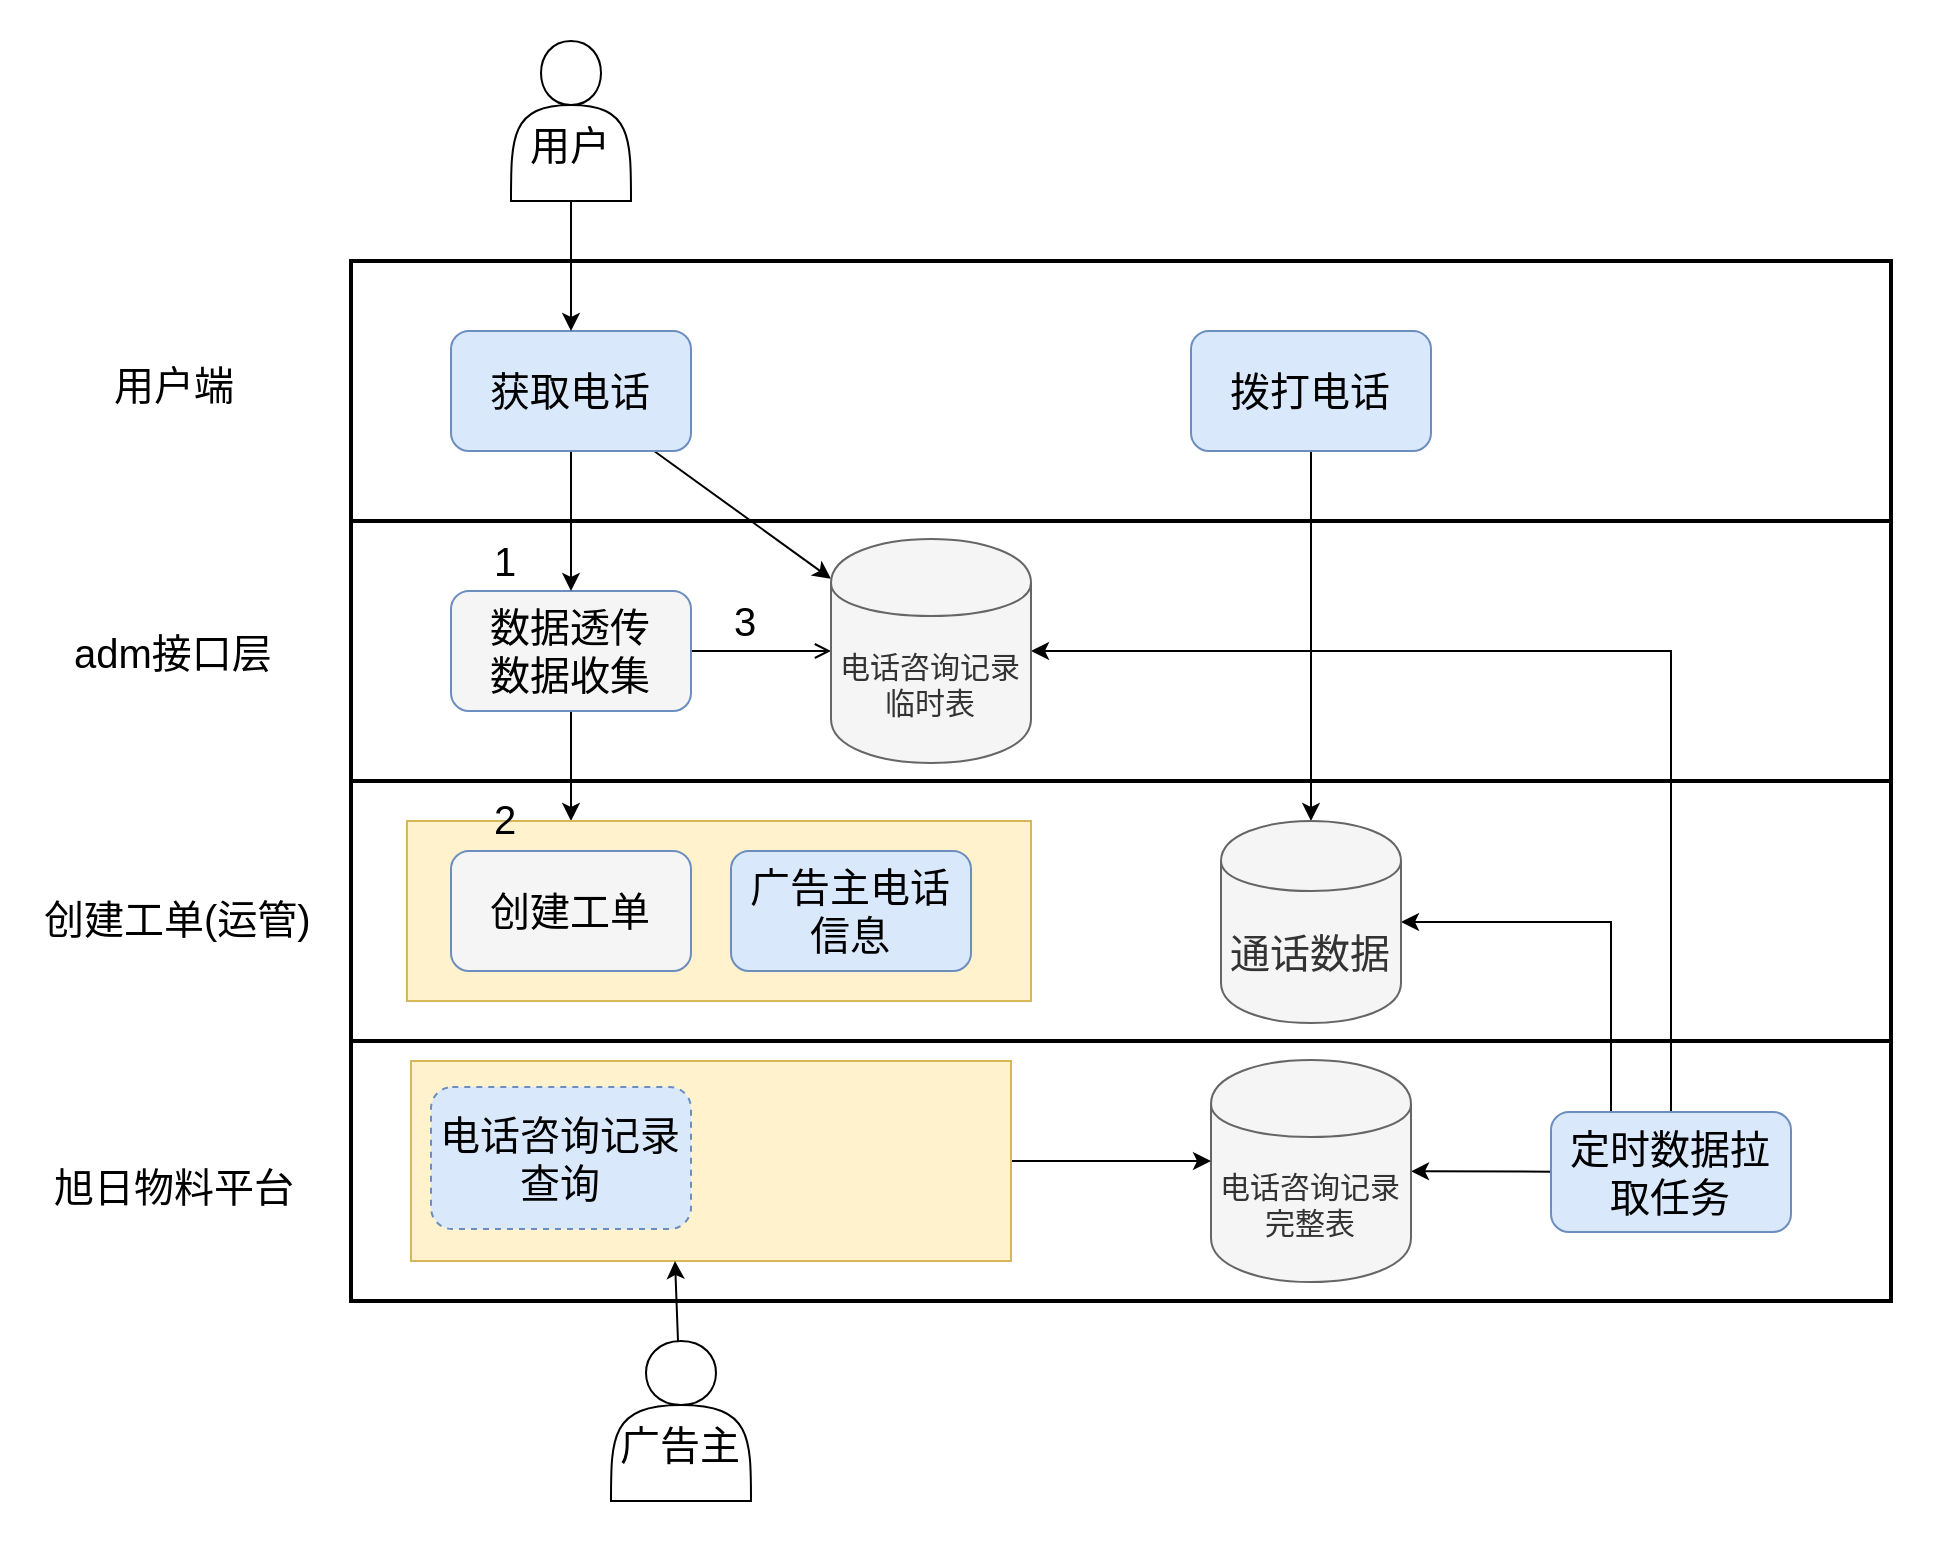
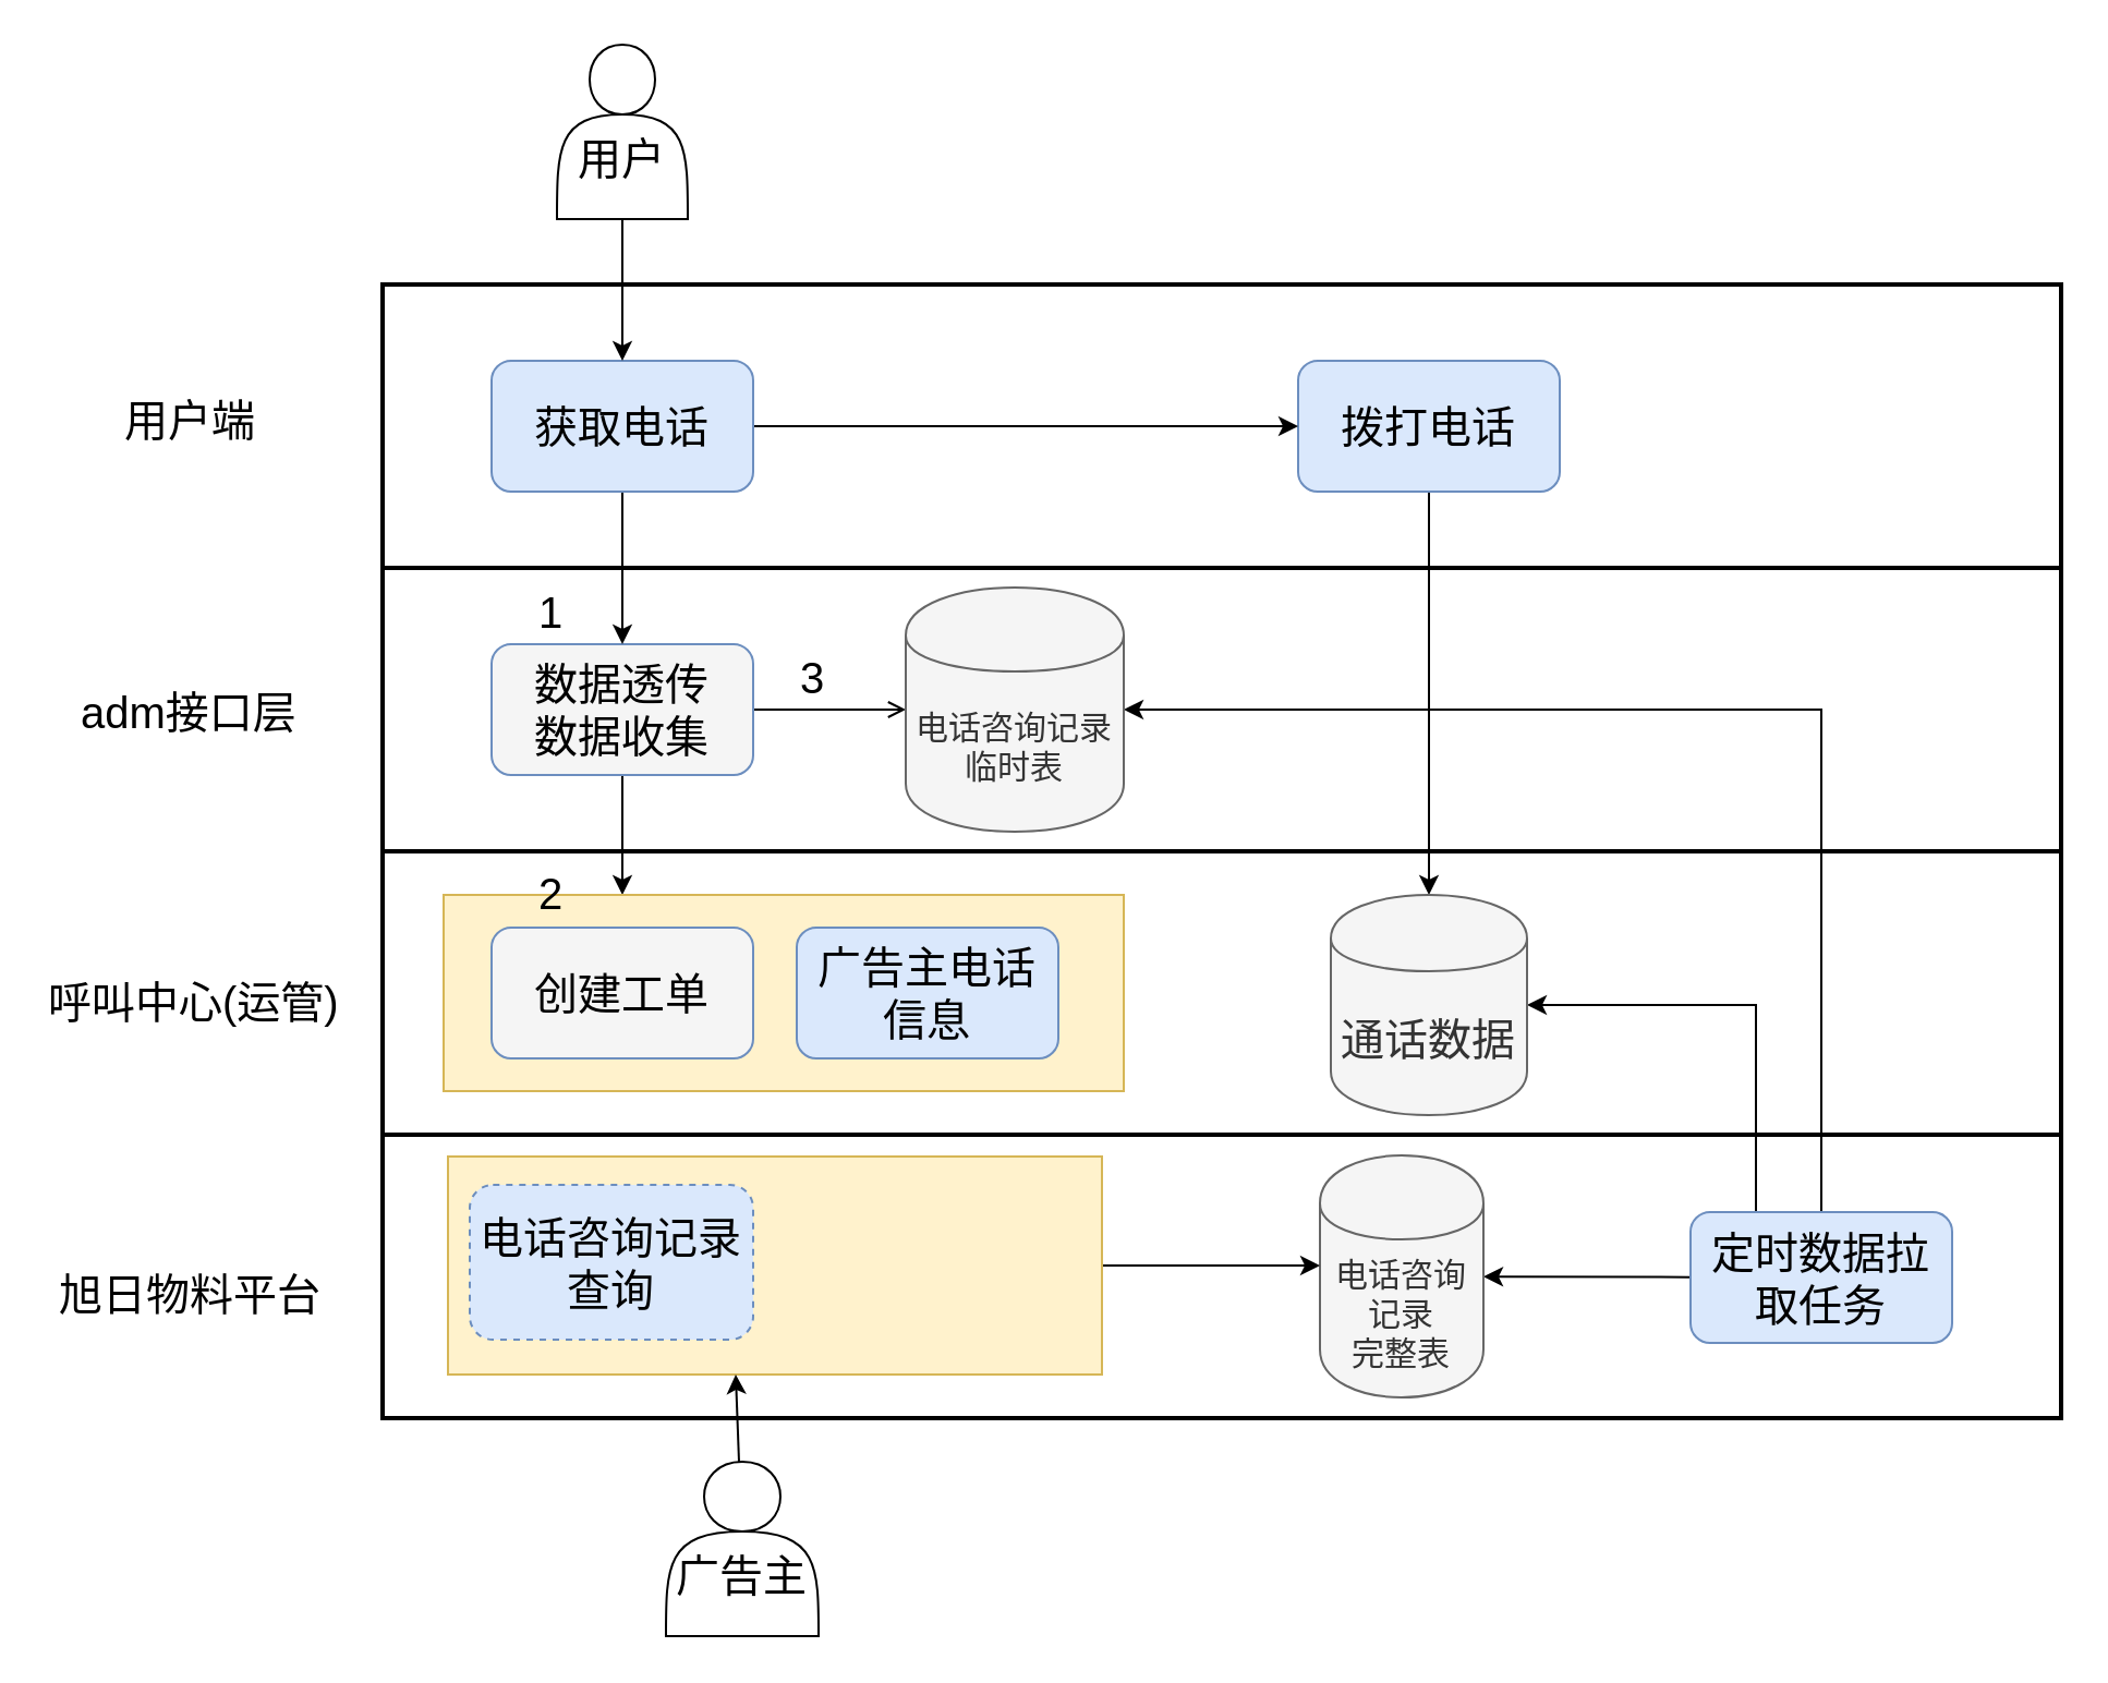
  <mxCell id="0" />
  <mxCell id="1" parent="0" />
  <mxCell id="2" value="" style="rounded=0;whiteSpace=wrap;html=1;gradientColor=none;strokeColor=#000000;strokeWidth=2;" vertex="1" parent="1"><mxGeometry x="175" y="130" width="770" height="130" as="geometry" /></mxCell>
  <mxCell id="3" value="" style="rounded=0;whiteSpace=wrap;html=1;gradientColor=none;strokeColor=#000000;strokeWidth=2;" vertex="1" parent="1"><mxGeometry x="175" y="260" width="770" height="130" as="geometry" /></mxCell>
  <mxCell id="4" value="" style="rounded=0;whiteSpace=wrap;html=1;gradientColor=none;strokeColor=#000000;strokeWidth=2;" vertex="1" parent="1"><mxGeometry x="175" y="390" width="770" height="130" as="geometry" /></mxCell>
  <mxCell id="5" value="" style="rounded=0;whiteSpace=wrap;html=1;gradientColor=none;strokeColor=#000000;strokeWidth=2;" vertex="1" parent="1"><mxGeometry x="175" y="520" width="770" height="130" as="geometry" /></mxCell>
  <mxCell id="6" style="edgeStyle=orthogonalEdgeStyle;rounded=0;orthogonalLoop=1;jettySize=auto;html=1;entryX=0.5;entryY=0;entryDx=0;entryDy=0;" edge="1" parent="1" source="7" target="23"><mxGeometry relative="1" as="geometry" /></mxCell>
  <mxCell id="7" value="&lt;font style=&quot;font-size: 20px&quot;&gt;拨打电话&lt;/font&gt;" style="rounded=1;whiteSpace=wrap;html=1;strokeColor=#6c8ebf;strokeWidth=1;fillColor=#dae8fc;" vertex="1" parent="1"><mxGeometry x="595" y="165" width="120" height="60" as="geometry" /></mxCell>
  <mxCell id="8" style="edgeStyle=none;rounded=0;orthogonalLoop=1;jettySize=auto;html=1;" edge="1" parent="1" source="10"><mxGeometry relative="1" as="geometry"><mxPoint x="285" y="410" as="targetPoint" /></mxGeometry></mxCell>
  <mxCell id="9" style="edgeStyle=none;rounded=0;orthogonalLoop=1;jettySize=auto;html=1;entryX=0;entryY=0.5;entryDx=0;entryDy=0;endArrow=open;" edge="1" parent="1" source="10" target="22"><mxGeometry relative="1" as="geometry" /></mxCell>
  <mxCell id="10" value="&lt;font style=&quot;font-size: 20px&quot;&gt;数据透传&lt;br&gt;数据收集&lt;br&gt;&lt;/font&gt;" style="rounded=1;whiteSpace=wrap;html=1;strokeColor=#6c8ebf;strokeWidth=1;fillColor=#f5f5f5;" vertex="1" parent="1"><mxGeometry x="225" y="295" width="120" height="60" as="geometry" /></mxCell>
  <mxCell id="11" value="&lt;font style=&quot;font-size: 20px&quot;&gt;用户端&lt;/font&gt;" style="text;html=1;resizable=0;points=[];autosize=1;align=left;verticalAlign=top;spacingTop=-4;" vertex="1" parent="1"><mxGeometry x="55" y="178" width="80" height="20" as="geometry" /></mxCell>
  <mxCell id="12" style="edgeStyle=orthogonalEdgeStyle;rounded=0;orthogonalLoop=1;jettySize=auto;html=1;exitX=0.5;exitY=1;exitDx=0;exitDy=0;entryX=0.5;entryY=0;entryDx=0;entryDy=0;" edge="1" parent="1" source="14" target="10"><mxGeometry relative="1" as="geometry" /></mxCell>
- <mxCell id="13" style="edgeStyle=none;rounded=0;orthogonalLoop=1;jettySize=auto;html=1;" edge="1" parent="1" source="14" target="22"><mxGeometry relative="1" as="geometry" /></mxCell>
+ <mxCell id="13" style="edgeStyle=none;rounded=0;orthogonalLoop=1;jettySize=auto;html=1;entryX=0;entryY=0.5;entryDx=0;entryDy=0;" edge="1" parent="1" source="14" target="7"><mxGeometry relative="1" as="geometry" /></mxCell>
  <mxCell id="14" value="&lt;font style=&quot;font-size: 20px&quot;&gt;获取电话&lt;/font&gt;" style="rounded=1;whiteSpace=wrap;html=1;strokeColor=#6c8ebf;strokeWidth=1;fillColor=#dae8fc;" vertex="1" parent="1"><mxGeometry x="225" y="165" width="120" height="60" as="geometry" /></mxCell>
  <mxCell id="15" value="&lt;font style=&quot;font-size: 20px&quot;&gt;adm接口层&lt;/font&gt;" style="text;html=1;resizable=0;points=[];autosize=1;align=left;verticalAlign=top;spacingTop=-4;" vertex="1" parent="1"><mxGeometry x="35" y="311.5" width="110" height="20" as="geometry" /></mxCell>
- <mxCell id="16" value="&lt;font style=&quot;font-size: 20px&quot;&gt;创建工单(运管)&lt;/font&gt;" style="text;html=1;resizable=0;points=[];autosize=1;align=left;verticalAlign=top;spacingTop=-4;" vertex="1" parent="1"><mxGeometry x="20" y="445" width="150" height="20" as="geometry" /></mxCell>
+ <mxCell id="16" value="&lt;font style=&quot;font-size: 20px&quot;&gt;呼叫中心(运管)&lt;/font&gt;" style="text;html=1;resizable=0;points=[];autosize=1;align=left;verticalAlign=top;spacingTop=-4;" vertex="1" parent="1"><mxGeometry x="20" y="445" width="150" height="20" as="geometry" /></mxCell>
  <mxCell id="17" value="&lt;font style=&quot;font-size: 20px&quot;&gt;旭日物料平台&lt;/font&gt;" style="text;html=1;resizable=0;points=[];autosize=1;align=left;verticalAlign=top;spacingTop=-4;" vertex="1" parent="1"><mxGeometry x="25" y="578.5" width="140" height="20" as="geometry" /></mxCell>
  <mxCell id="18" style="edgeStyle=orthogonalEdgeStyle;rounded=0;orthogonalLoop=1;jettySize=auto;html=1;entryX=1;entryY=0.5;entryDx=0;entryDy=0;" edge="1" parent="1" source="21" target="22"><mxGeometry relative="1" as="geometry"><Array as="points"><mxPoint x="835" y="325" /></Array></mxGeometry></mxCell>
  <mxCell id="19" style="edgeStyle=orthogonalEdgeStyle;rounded=0;orthogonalLoop=1;jettySize=auto;html=1;exitX=0.25;exitY=0;exitDx=0;exitDy=0;entryX=1;entryY=0.5;entryDx=0;entryDy=0;" edge="1" parent="1" source="21" target="23"><mxGeometry relative="1" as="geometry" /></mxCell>
  <mxCell id="20" style="edgeStyle=none;rounded=0;orthogonalLoop=1;jettySize=auto;html=1;" edge="1" parent="1" source="21" target="24"><mxGeometry relative="1" as="geometry" /></mxCell>
  <mxCell id="21" value="&lt;font style=&quot;font-size: 20px&quot;&gt;定时数据拉取任务&lt;/font&gt;" style="rounded=1;whiteSpace=wrap;html=1;strokeColor=#6c8ebf;strokeWidth=1;fillColor=#dae8fc;" vertex="1" parent="1"><mxGeometry x="775" y="555.5" width="120" height="60" as="geometry" /></mxCell>
  <mxCell id="22" value="&lt;font style=&quot;font-size: 15px&quot;&gt;电话咨询记录&lt;br&gt;临时表&lt;/font&gt;" style="shape=cylinder;whiteSpace=wrap;html=1;boundedLbl=1;backgroundOutline=1;strokeColor=#666666;strokeWidth=1;fillColor=#f5f5f5;fontColor=#333333;" vertex="1" parent="1"><mxGeometry x="415" y="269" width="100" height="112" as="geometry" /></mxCell>
  <mxCell id="23" value="&lt;font style=&quot;font-size: 20px&quot;&gt;通话数据&lt;/font&gt;" style="shape=cylinder;whiteSpace=wrap;html=1;boundedLbl=1;backgroundOutline=1;strokeColor=#666666;strokeWidth=1;fillColor=#f5f5f5;fontColor=#333333;" vertex="1" parent="1"><mxGeometry x="610" y="410" width="90" height="101" as="geometry" /></mxCell>
- <mxCell id="24" value="&lt;font style=&quot;font-size: 15px&quot;&gt;电话咨询记录&lt;br&gt;完整表&lt;/font&gt;" style="shape=cylinder;whiteSpace=wrap;html=1;boundedLbl=1;backgroundOutline=1;strokeColor=#666666;strokeWidth=1;fillColor=#f5f5f5;fontColor=#333333;" vertex="1" parent="1"><mxGeometry x="605" y="529.5" width="100" height="111" as="geometry" /></mxCell>
+ <mxCell id="24" value="&lt;font style=&quot;font-size: 15px&quot;&gt;电话咨询记录&lt;br&gt;完整表&lt;/font&gt;" style="shape=cylinder;whiteSpace=wrap;html=1;boundedLbl=1;backgroundOutline=1;strokeColor=#666666;strokeWidth=1;fillColor=#f5f5f5;fontColor=#333333;" vertex="1" parent="1"><mxGeometry x="605" y="529.5" width="75" height="111" as="geometry" /></mxCell>
  <mxCell id="25" value="" style="rounded=0;whiteSpace=wrap;html=1;strokeColor=#d6b656;strokeWidth=1;fillColor=#fff2cc;" vertex="1" parent="1"><mxGeometry x="203" y="410" width="312" height="90" as="geometry" /></mxCell>
  <mxCell id="26" value="&lt;font style=&quot;font-size: 20px&quot;&gt;创建工单&lt;/font&gt;" style="rounded=1;whiteSpace=wrap;html=1;strokeColor=#6c8ebf;strokeWidth=1;fillColor=#f5f5f5;" vertex="1" parent="1"><mxGeometry x="225" y="425" width="120" height="60" as="geometry" /></mxCell>
  <mxCell id="27" value="&lt;font style=&quot;font-size: 20px&quot;&gt;广告主电话信息&lt;/font&gt;" style="rounded=1;whiteSpace=wrap;html=1;strokeColor=#6c8ebf;strokeWidth=1;fillColor=#dae8fc;" vertex="1" parent="1"><mxGeometry x="365" y="425" width="120" height="60" as="geometry" /></mxCell>
  <mxCell id="28" value="&lt;font style=&quot;font-size: 20px&quot;&gt;1&lt;/font&gt;" style="text;html=1;resizable=0;points=[];autosize=1;align=left;verticalAlign=top;spacingTop=-4;" vertex="1" parent="1"><mxGeometry x="245" y="266" width="30" height="20" as="geometry" /></mxCell>
  <mxCell id="29" value="&lt;font style=&quot;font-size: 20px&quot;&gt;2&lt;/font&gt;" style="text;html=1;resizable=0;points=[];autosize=1;align=left;verticalAlign=top;spacingTop=-4;" vertex="1" parent="1"><mxGeometry x="245" y="395" width="30" height="20" as="geometry" /></mxCell>
  <mxCell id="30" value="&lt;font style=&quot;font-size: 20px&quot;&gt;3&lt;/font&gt;" style="text;html=1;resizable=0;points=[];autosize=1;align=left;verticalAlign=top;spacingTop=-4;" vertex="1" parent="1"><mxGeometry x="365" y="296" width="30" height="20" as="geometry" /></mxCell>
  <mxCell id="31" style="edgeStyle=none;rounded=0;orthogonalLoop=1;jettySize=auto;html=1;entryX=0.5;entryY=0;entryDx=0;entryDy=0;" edge="1" parent="1" source="32" target="14"><mxGeometry relative="1" as="geometry" /></mxCell>
  <mxCell id="32" value="&lt;font style=&quot;font-size: 20px&quot;&gt;&lt;br&gt;用户&lt;/font&gt;" style="shape=actor;whiteSpace=wrap;html=1;strokeColor=#000000;strokeWidth=1;gradientColor=none;" vertex="1" parent="1"><mxGeometry x="255" y="20" width="60" height="80" as="geometry" /></mxCell>
  <mxCell id="33" style="edgeStyle=none;rounded=0;orthogonalLoop=1;jettySize=auto;html=1;exitX=1;exitY=0.5;exitDx=0;exitDy=0;entryX=0;entryY=0.455;entryDx=0;entryDy=0;entryPerimeter=0;" edge="1" parent="1" source="34" target="24"><mxGeometry relative="1" as="geometry" /></mxCell>
  <mxCell id="34" value="" style="rounded=0;whiteSpace=wrap;html=1;strokeColor=#d6b656;strokeWidth=1;fillColor=#fff2cc;" vertex="1" parent="1"><mxGeometry x="205" y="530" width="300" height="100" as="geometry" /></mxCell>
  <mxCell id="35" value="&lt;font style=&quot;font-size: 20px&quot;&gt;电话咨询记录查询&lt;/font&gt;" style="rounded=1;whiteSpace=wrap;html=1;strokeColor=#6c8ebf;strokeWidth=1;fillColor=#dae8fc;dashed=1;" vertex="1" parent="1"><mxGeometry x="215" y="543" width="130" height="71" as="geometry" /></mxCell>
  <mxCell id="36" style="edgeStyle=none;rounded=0;orthogonalLoop=1;jettySize=auto;html=1;" edge="1" parent="1" source="37"><mxGeometry relative="1" as="geometry"><mxPoint x="337" y="630" as="targetPoint" /></mxGeometry></mxCell>
  <mxCell id="37" value="&lt;font style=&quot;font-size: 20px&quot;&gt;&lt;br&gt;广告主&lt;br&gt;&lt;/font&gt;" style="shape=actor;whiteSpace=wrap;html=1;strokeColor=#000000;strokeWidth=1;gradientColor=none;" vertex="1" parent="1"><mxGeometry x="305" y="670" width="70" height="80" as="geometry" /></mxCell>
